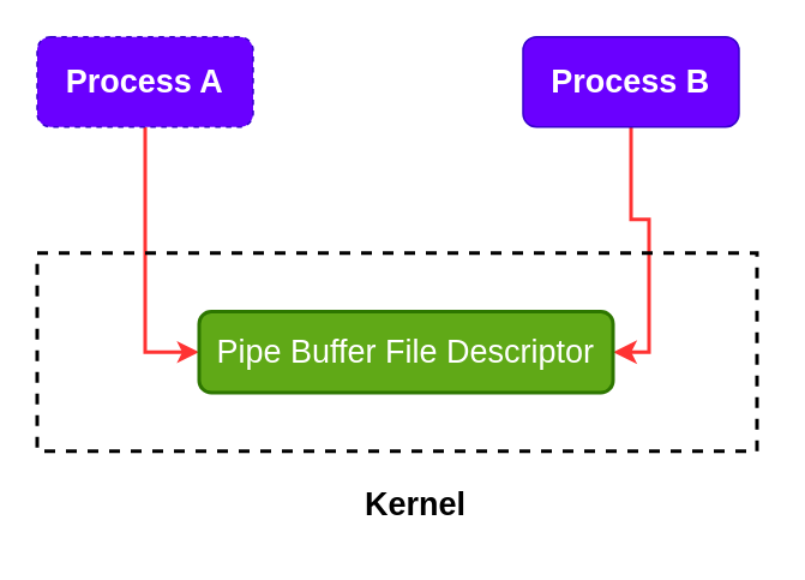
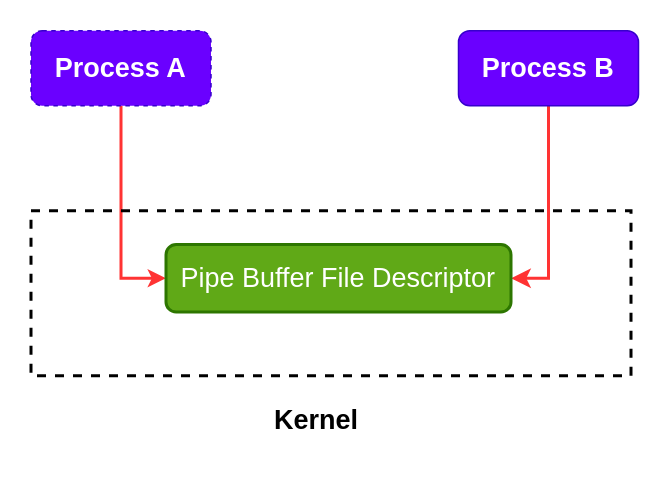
  <mxCell id="0" />
  <mxCell id="1" parent="0" />
  <mxCell id="2" style="edgeStyle=orthogonalEdgeStyle;rounded=0;orthogonalLoop=1;jettySize=auto;html=1;entryX=0;entryY=0.5;entryDx=0;entryDy=0;fontSize=18;strokeWidth=2;strokeColor=#FF3333;" edge="1" parent="1" source="3" target="7"><mxGeometry relative="1" as="geometry" /></mxCell>
  <mxCell id="3" value="&lt;b&gt;&lt;font style=&quot;font-size: 18px;&quot;&gt;Process A&lt;/font&gt;&lt;/b&gt;" style="rounded=1;whiteSpace=wrap;html=1;fillColor=#6a00ff;fontColor=#ffffff;strokeColor=#3700CC;dashed=1;" vertex="1" parent="1"><mxGeometry x="20" y="20" width="120" height="50" as="geometry" /></mxCell>
  <mxCell id="4" style="edgeStyle=orthogonalEdgeStyle;rounded=0;orthogonalLoop=1;jettySize=auto;html=1;entryX=1;entryY=0.5;entryDx=0;entryDy=0;fontSize=18;endSize=7;strokeColor=#FF3333;strokeWidth=2;" edge="1" parent="1" source="5" target="7"><mxGeometry relative="1" as="geometry" /></mxCell>
- <mxCell id="5" value="&lt;b&gt;&lt;font style=&quot;font-size: 18px;&quot;&gt;Process B&lt;/font&gt;&lt;/b&gt;" style="rounded=1;whiteSpace=wrap;html=1;fillColor=#6a00ff;fontColor=#ffffff;strokeColor=#3700CC;" vertex="1" parent="1"><mxGeometry x="290" y="20" width="120" height="50" as="geometry" /></mxCell>
+ <mxCell id="5" value="&lt;b&gt;&lt;font style=&quot;font-size: 18px;&quot;&gt;Process B&lt;/font&gt;&lt;/b&gt;" style="rounded=1;whiteSpace=wrap;html=1;fillColor=#6a00ff;fontColor=#ffffff;strokeColor=#3700CC;" vertex="1" parent="1"><mxGeometry x="305" y="20" width="120" height="50" as="geometry" /></mxCell>
  <mxCell id="6" value="" style="rounded=0;whiteSpace=wrap;html=1;fontSize=18;fillColor=none;strokeWidth=2;dashed=1;" vertex="1" parent="1"><mxGeometry x="20" y="140" width="400" height="110" as="geometry" /></mxCell>
- <mxCell id="7" value="Pipe Buffer File Descriptor" style="rounded=1;whiteSpace=wrap;html=1;fontSize=18;strokeWidth=2;fillColor=#60a917;fontColor=#ffffff;strokeColor=#2D7600;" vertex="1" parent="1"><mxGeometry x="110" y="172.5" width="230" height="45" as="geometry" /></mxCell>
- <mxCell id="8" value="&lt;b&gt;Kernel&lt;/b&gt;" style="text;html=1;align=center;verticalAlign=middle;resizable=0;points=[];autosize=1;strokeColor=none;fillColor=none;fontSize=18;" vertex="1" parent="1"><mxGeometry x="190" y="260" width="80" height="40" as="geometry" /></mxCell>
+ <mxCell id="7" value="Pipe Buffer File Descriptor" style="rounded=1;whiteSpace=wrap;html=1;fontSize=18;strokeWidth=2;fillColor=#60a917;fontColor=#ffffff;strokeColor=#2D7600;" vertex="1" parent="1"><mxGeometry x="110" y="162.5" width="230" height="45" as="geometry" /></mxCell>
+ <mxCell id="8" value="&lt;b&gt;Kernel&lt;/b&gt;" style="text;html=1;align=center;verticalAlign=middle;resizable=0;points=[];autosize=1;strokeColor=none;fillColor=none;fontSize=18;" vertex="1" parent="1"><mxGeometry x="170" y="260" width="80" height="40" as="geometry" /></mxCell>
